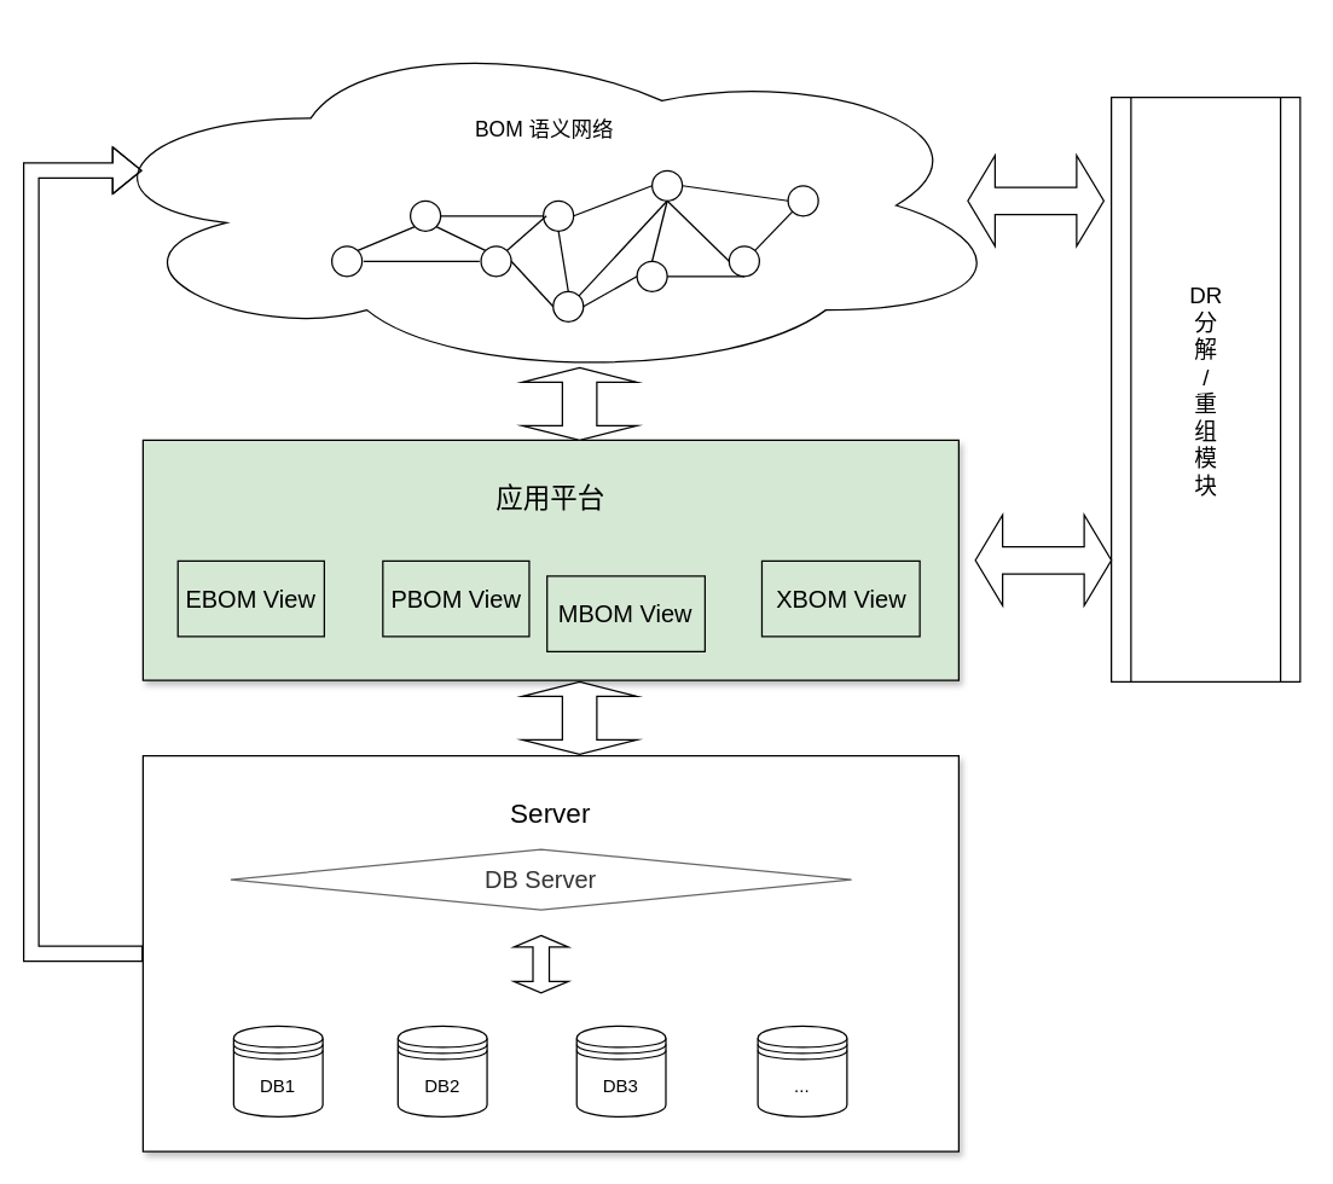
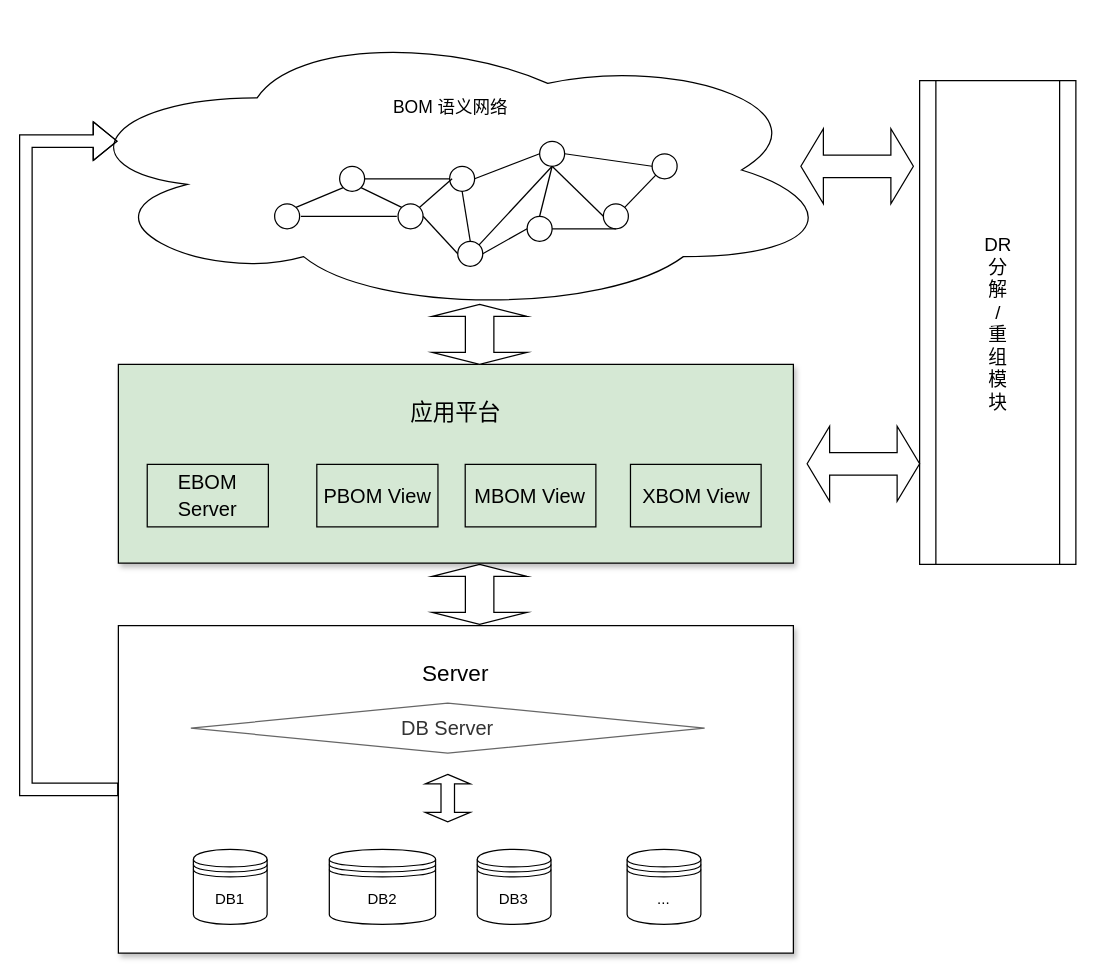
  <mxCell id="0" />
  <mxCell id="1" parent="0" />
  <mxCell id="2" value="&lt;font style=&quot;font-size: 18px&quot;&gt;&lt;br&gt;应用平台&lt;/font&gt;" style="whiteSpace=wrap;html=1;shadow=1;fontSize=16;verticalAlign=top;fillColor=#d5e8d4;" parent="1" vertex="1"><mxGeometry x="94" y="291" width="540" height="159" as="geometry" /></mxCell>
  <mxCell id="3" value="&lt;br style=&quot;font-size: 14px&quot;&gt;&lt;br style=&quot;font-size: 14px&quot;&gt;&lt;br style=&quot;font-size: 14px&quot;&gt;BOM 语义网络" style="ellipse;shape=cloud;whiteSpace=wrap;html=1;verticalAlign=top;fontSize=14;" parent="1" vertex="1"><mxGeometry x="50" y="20" width="620" height="231" as="geometry" /></mxCell>
  <mxCell id="4" value="" style="ellipse;whiteSpace=wrap;html=1;aspect=fixed;verticalAlign=middle;fillColor=none;strokeColor=#000000;" parent="1" vertex="1"><mxGeometry x="219" y="162.5" width="20" height="20" as="geometry" /></mxCell>
  <mxCell id="5" value="" style="ellipse;whiteSpace=wrap;html=1;aspect=fixed;verticalAlign=middle;fillColor=none;strokeColor=#000000;" parent="1" vertex="1"><mxGeometry x="271" y="132.5" width="20" height="20" as="geometry" /></mxCell>
  <mxCell id="6" value="" style="ellipse;whiteSpace=wrap;html=1;aspect=fixed;verticalAlign=middle;fillColor=none;strokeColor=#000000;" parent="1" vertex="1"><mxGeometry x="521" y="122.5" width="20" height="20" as="geometry" /></mxCell>
  <mxCell id="7" value="" style="ellipse;whiteSpace=wrap;html=1;aspect=fixed;verticalAlign=middle;fillColor=none;strokeColor=#000000;fontColor=#333333;" parent="1" vertex="1"><mxGeometry x="482" y="162.5" width="20" height="20" as="geometry" /></mxCell>
  <mxCell id="8" value="" style="ellipse;whiteSpace=wrap;html=1;aspect=fixed;verticalAlign=middle;fillColor=none;strokeColor=#000000;" parent="1" vertex="1"><mxGeometry x="421" y="172.5" width="20" height="20" as="geometry" /></mxCell>
  <mxCell id="9" value="" style="ellipse;whiteSpace=wrap;html=1;aspect=fixed;verticalAlign=middle;fillColor=none;strokeColor=#000000;fontColor=#333333;" parent="1" vertex="1"><mxGeometry x="365.5" y="192.5" width="20" height="20" as="geometry" /></mxCell>
  <mxCell id="10" value="" style="ellipse;whiteSpace=wrap;html=1;aspect=fixed;verticalAlign=middle;fillColor=none;strokeColor=#000000;" parent="1" vertex="1"><mxGeometry x="359" y="132.5" width="20" height="20" as="geometry" /></mxCell>
  <mxCell id="11" value="" style="ellipse;whiteSpace=wrap;html=1;aspect=fixed;verticalAlign=middle;fillColor=none;strokeColor=#000000;" parent="1" vertex="1"><mxGeometry x="317.75" y="162.5" width="20" height="20" as="geometry" /></mxCell>
  <mxCell id="12" value="" style="ellipse;whiteSpace=wrap;html=1;aspect=fixed;verticalAlign=middle;fillColor=none;strokeColor=#000000;" parent="1" vertex="1"><mxGeometry x="431" y="112.5" width="20" height="20" as="geometry" /></mxCell>
  <mxCell id="13" value="" style="endArrow=none;html=1;exitX=1;exitY=0.5;exitDx=0;exitDy=0;entryX=0;entryY=0.5;entryDx=0;entryDy=0;" parent="1" source="5" target="10" edge="1"><mxGeometry width="50" height="50" relative="1" as="geometry"><mxPoint x="371" y="162.5" as="sourcePoint" /><mxPoint x="421" y="112.5" as="targetPoint" /></mxGeometry></mxCell>
  <mxCell id="14" value="" style="endArrow=none;html=1;entryX=0;entryY=0.5;entryDx=0;entryDy=0;" parent="1" edge="1"><mxGeometry width="50" height="50" relative="1" as="geometry"><mxPoint x="240" y="172.5" as="sourcePoint" /><mxPoint x="316.75" y="172.5" as="targetPoint" /></mxGeometry></mxCell>
  <mxCell id="15" value="" style="endArrow=none;html=1;exitX=1;exitY=0;exitDx=0;exitDy=0;entryX=0;entryY=1;entryDx=0;entryDy=0;" parent="1" source="4" target="5" edge="1"><mxGeometry width="50" height="50" relative="1" as="geometry"><mxPoint x="371" y="162.5" as="sourcePoint" /><mxPoint x="421" y="112.5" as="targetPoint" /></mxGeometry></mxCell>
  <mxCell id="16" value="" style="endArrow=none;html=1;exitX=1;exitY=1;exitDx=0;exitDy=0;entryX=0;entryY=0;entryDx=0;entryDy=0;" parent="1" source="5" target="11" edge="1"><mxGeometry width="50" height="50" relative="1" as="geometry"><mxPoint x="371" y="162.5" as="sourcePoint" /><mxPoint x="421" y="112.5" as="targetPoint" /></mxGeometry></mxCell>
  <mxCell id="17" value="" style="endArrow=none;html=1;exitX=1;exitY=0;exitDx=0;exitDy=0;" parent="1" source="11" edge="1"><mxGeometry width="50" height="50" relative="1" as="geometry"><mxPoint x="371" y="162.5" as="sourcePoint" /><mxPoint x="361" y="142.5" as="targetPoint" /></mxGeometry></mxCell>
  <mxCell id="18" value="" style="endArrow=none;html=1;exitX=0.5;exitY=1;exitDx=0;exitDy=0;entryX=0.5;entryY=0;entryDx=0;entryDy=0;" parent="1" source="10" target="9" edge="1"><mxGeometry width="50" height="50" relative="1" as="geometry"><mxPoint x="371" y="162.5" as="sourcePoint" /><mxPoint x="421" y="112.5" as="targetPoint" /></mxGeometry></mxCell>
  <mxCell id="19" value="" style="endArrow=none;html=1;exitX=1;exitY=0.5;exitDx=0;exitDy=0;entryX=0;entryY=0.5;entryDx=0;entryDy=0;" parent="1" source="11" target="9" edge="1"><mxGeometry width="50" height="50" relative="1" as="geometry"><mxPoint x="371" y="162.5" as="sourcePoint" /><mxPoint x="421" y="112.5" as="targetPoint" /></mxGeometry></mxCell>
  <mxCell id="20" value="" style="endArrow=none;html=1;exitX=1;exitY=0.5;exitDx=0;exitDy=0;entryX=0;entryY=0.5;entryDx=0;entryDy=0;" parent="1" source="10" target="12" edge="1"><mxGeometry width="50" height="50" relative="1" as="geometry"><mxPoint x="371" y="162.5" as="sourcePoint" /><mxPoint x="421" y="112.5" as="targetPoint" /></mxGeometry></mxCell>
  <mxCell id="21" value="" style="endArrow=none;html=1;exitX=1;exitY=0;exitDx=0;exitDy=0;entryX=0.5;entryY=1;entryDx=0;entryDy=0;" parent="1" source="9" target="12" edge="1"><mxGeometry width="50" height="50" relative="1" as="geometry"><mxPoint x="371" y="162.5" as="sourcePoint" /><mxPoint x="421" y="112.5" as="targetPoint" /></mxGeometry></mxCell>
  <mxCell id="22" value="" style="endArrow=none;html=1;entryX=0;entryY=0.5;entryDx=0;entryDy=0;exitX=0.5;exitY=1;exitDx=0;exitDy=0;" parent="1" source="12" target="7" edge="1"><mxGeometry width="50" height="50" relative="1" as="geometry"><mxPoint x="371" y="162.5" as="sourcePoint" /><mxPoint x="421" y="112.5" as="targetPoint" /></mxGeometry></mxCell>
  <mxCell id="23" value="" style="endArrow=none;html=1;entryX=0;entryY=0.5;entryDx=0;entryDy=0;exitX=1;exitY=0.5;exitDx=0;exitDy=0;" parent="1" source="9" target="8" edge="1"><mxGeometry width="50" height="50" relative="1" as="geometry"><mxPoint x="371" y="162.5" as="sourcePoint" /><mxPoint x="421" y="112.5" as="targetPoint" /></mxGeometry></mxCell>
  <mxCell id="24" value="" style="endArrow=none;html=1;entryX=0.5;entryY=1;entryDx=0;entryDy=0;exitX=1;exitY=0.5;exitDx=0;exitDy=0;" parent="1" source="8" target="7" edge="1"><mxGeometry width="50" height="50" relative="1" as="geometry"><mxPoint x="371" y="162.5" as="sourcePoint" /><mxPoint x="421" y="112.5" as="targetPoint" /></mxGeometry></mxCell>
  <mxCell id="25" value="" style="endArrow=none;html=1;exitX=0.5;exitY=0;exitDx=0;exitDy=0;" parent="1" source="8" edge="1"><mxGeometry width="50" height="50" relative="1" as="geometry"><mxPoint x="371" y="162.5" as="sourcePoint" /><mxPoint x="441" y="132.5" as="targetPoint" /></mxGeometry></mxCell>
  <mxCell id="26" value="" style="endArrow=none;html=1;entryX=0;entryY=0.5;entryDx=0;entryDy=0;exitX=1;exitY=0.5;exitDx=0;exitDy=0;" parent="1" source="12" target="6" edge="1"><mxGeometry width="50" height="50" relative="1" as="geometry"><mxPoint x="371" y="162.5" as="sourcePoint" /><mxPoint x="421" y="112.5" as="targetPoint" /></mxGeometry></mxCell>
  <mxCell id="27" value="" style="endArrow=none;html=1;exitX=0;exitY=1;exitDx=0;exitDy=0;entryX=1;entryY=0;entryDx=0;entryDy=0;" parent="1" source="6" target="7" edge="1"><mxGeometry width="50" height="50" relative="1" as="geometry"><mxPoint x="371" y="162.5" as="sourcePoint" /><mxPoint x="421" y="112.5" as="targetPoint" /></mxGeometry></mxCell>
- <mxCell id="28" value="&lt;font style=&quot;font-size: 16px&quot;&gt;EBOM View&lt;/font&gt;" style="whiteSpace=wrap;html=1;shadow=0;fontSize=18;fillColor=none;strokeColor=#000000;verticalAlign=middle;" parent="1" vertex="1"><mxGeometry x="117.09" y="371" width="96.91" height="50" as="geometry" /></mxCell>
+ <mxCell id="28" value="&lt;font style=&quot;font-size: 16px&quot;&gt;EBOM Server&lt;/font&gt;" style="whiteSpace=wrap;html=1;shadow=0;fontSize=18;fillColor=none;strokeColor=#000000;verticalAlign=middle;" parent="1" vertex="1"><mxGeometry x="117.09" y="371" width="96.91" height="50" as="geometry" /></mxCell>
  <mxCell id="29" value="PBOM View" style="whiteSpace=wrap;html=1;shadow=0;fontSize=16;fillColor=none;strokeColor=#000000;verticalAlign=middle;" parent="1" vertex="1"><mxGeometry x="252.75" y="371" width="96.91" height="50" as="geometry" /></mxCell>
- <mxCell id="30" value="&lt;font style=&quot;font-size: 16px&quot;&gt;M&lt;/font&gt;BOM View" style="whiteSpace=wrap;html=1;shadow=0;fontSize=16;fillColor=none;strokeColor=#000000;verticalAlign=middle;" parent="1" vertex="1"><mxGeometry x="361.47" y="381" width="104.53" height="50" as="geometry" /></mxCell>
+ <mxCell id="30" value="&lt;font style=&quot;font-size: 16px&quot;&gt;M&lt;/font&gt;BOM View" style="whiteSpace=wrap;html=1;shadow=0;fontSize=16;fillColor=none;strokeColor=#000000;verticalAlign=middle;" parent="1" vertex="1"><mxGeometry x="371.47" y="371" width="104.53" height="50" as="geometry" /></mxCell>
  <mxCell id="31" style="edgeStyle=orthogonalEdgeStyle;rounded=0;orthogonalLoop=1;jettySize=auto;html=1;entryX=0.07;entryY=0.4;entryDx=0;entryDy=0;entryPerimeter=0;fontSize=14;shape=flexArrow;strokeColor=default;fillColor=none;" edge="1" parent="1" source="32" target="3"><mxGeometry relative="1" as="geometry"><Array as="points"><mxPoint x="20" y="631" /><mxPoint x="20" y="112" /></Array></mxGeometry></mxCell>
  <mxCell id="32" value="&lt;font style=&quot;font-size: 18px&quot;&gt;&lt;br&gt;Server&lt;/font&gt;" style="whiteSpace=wrap;html=1;shadow=1;fontSize=16;verticalAlign=top;" parent="1" vertex="1"><mxGeometry x="94" y="500" width="540" height="262" as="geometry" /></mxCell>
  <mxCell id="33" value="DB Server" style="rhombus;whiteSpace=wrap;html=1;shadow=0;fontSize=16;fillColor=none;strokeColor=#666666;verticalAlign=middle;fontColor=#333333;" parent="1" vertex="1"><mxGeometry x="152" y="562" width="411" height="40" as="geometry" /></mxCell>
  <mxCell id="34" value="" style="shape=doubleArrow;whiteSpace=wrap;html=1;fontSize=10;verticalAlign=top;direction=south;" parent="1" vertex="1"><mxGeometry x="339.5" y="619" width="36" height="38" as="geometry" /></mxCell>
  <mxCell id="35" value="" style="shape=doubleArrow;whiteSpace=wrap;html=1;fontSize=10;verticalAlign=top;direction=south;" parent="1" vertex="1"><mxGeometry x="345" y="243" width="76" height="48" as="geometry" /></mxCell>
  <mxCell id="36" value="&lt;span style=&quot;font-size: 15px ; background-color: rgb(255 , 255 , 255)&quot;&gt;DR &lt;br&gt;分&lt;br&gt;解&lt;br&gt;/&lt;br&gt;重&lt;br&gt;组&lt;br&gt;模&lt;br&gt;块&lt;/span&gt;" style="shape=process;whiteSpace=wrap;html=1;backgroundOutline=1;fontSize=10;verticalAlign=middle;" parent="1" vertex="1"><mxGeometry x="735" y="64" width="125" height="387" as="geometry" /></mxCell>
  <mxCell id="37" value="DB1" style="shape=datastore;whiteSpace=wrap;html=1;" vertex="1" parent="1"><mxGeometry x="154" y="679" width="59" height="60" as="geometry" /></mxCell>
- <mxCell id="38" value="DB2" style="shape=datastore;whiteSpace=wrap;html=1;" vertex="1" parent="1"><mxGeometry x="262.75" y="679" width="59" height="60" as="geometry" /></mxCell>
+ <mxCell id="38" value="DB2" style="shape=datastore;whiteSpace=wrap;html=1;" vertex="1" parent="1"><mxGeometry x="262.75" y="679" width="85" height="60" as="geometry" /></mxCell>
  <mxCell id="39" value="DB3" style="shape=datastore;whiteSpace=wrap;html=1;" vertex="1" parent="1"><mxGeometry x="381.09" y="679" width="59" height="60" as="geometry" /></mxCell>
  <mxCell id="40" value="..." style="shape=datastore;whiteSpace=wrap;html=1;" vertex="1" parent="1"><mxGeometry x="501" y="679" width="59" height="60" as="geometry" /></mxCell>
  <mxCell id="41" value="&lt;font style=&quot;font-size: 16px&quot;&gt;X&lt;/font&gt;BOM View" style="whiteSpace=wrap;html=1;shadow=0;fontSize=16;fillColor=none;strokeColor=#000000;verticalAlign=middle;" vertex="1" parent="1"><mxGeometry x="503.68" y="371" width="104.53" height="50" as="geometry" /></mxCell>
  <mxCell id="42" value="" style="shape=doubleArrow;whiteSpace=wrap;html=1;shadow=0;fontSize=14;strokeColor=#000000;fillColor=none;" vertex="1" parent="1"><mxGeometry x="645" y="340.5" width="90" height="60" as="geometry" /></mxCell>
  <mxCell id="43" value="" style="shape=doubleArrow;whiteSpace=wrap;html=1;shadow=0;fontSize=14;strokeColor=#000000;fillColor=none;" vertex="1" parent="1"><mxGeometry x="640" y="102.5" width="90" height="60" as="geometry" /></mxCell>
  <mxCell id="44" value="" style="shape=doubleArrow;whiteSpace=wrap;html=1;fontSize=10;verticalAlign=top;direction=south;" vertex="1" parent="1"><mxGeometry x="345" y="451" width="76" height="48" as="geometry" /></mxCell>
